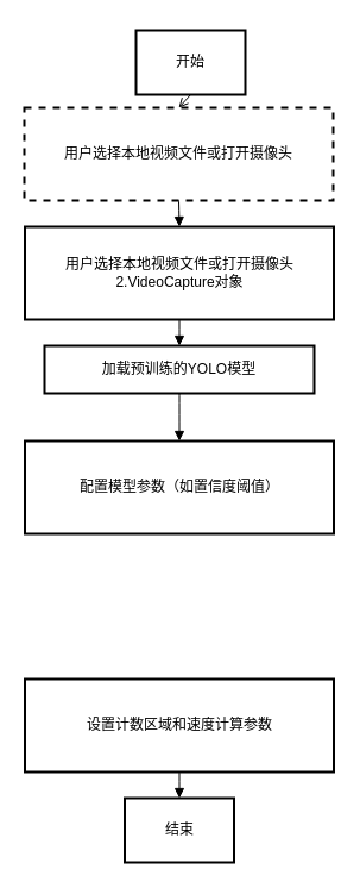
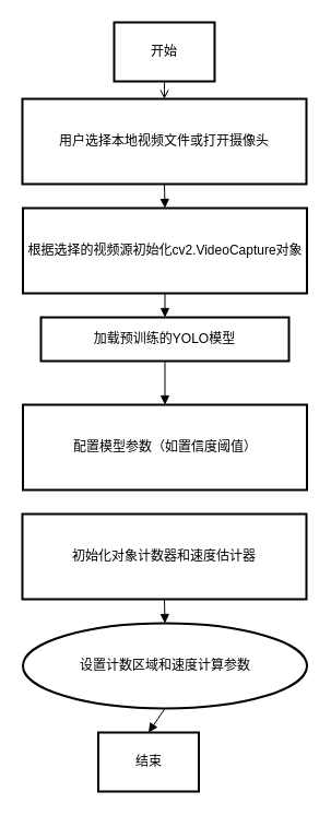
  <mxCell id="0" />
  <mxCell id="1" parent="0" />
- <mxCell id="2" value="开始" style="whiteSpace=wrap;strokeWidth=2;" vertex="1" parent="1"><mxGeometry x="114" y="25" width="92" height="54" as="geometry" /></mxCell>
- <mxCell id="3" value="用户选择本地视频文件或打开摄像头" style="whiteSpace=wrap;strokeWidth=2;dashed=1;" vertex="1" parent="1"><mxGeometry x="20" y="90" width="260" height="78" as="geometry" /></mxCell>
- <mxCell id="4" value="用户选择本地视频文件或打开摄像头2.VideoCapture对象" style="whiteSpace=wrap;strokeWidth=2;" vertex="1" parent="1"><mxGeometry x="20.5" y="190" width="260" height="78" as="geometry" /></mxCell>
+ <mxCell id="2" value="开始" style="whiteSpace=wrap;strokeWidth=2;" vertex="1" parent="1"><mxGeometry x="104" y="20" width="92" height="54" as="geometry" /></mxCell>
+ <mxCell id="3" value="用户选择本地视频文件或打开摄像头" style="whiteSpace=wrap;strokeWidth=2;" vertex="1" parent="1"><mxGeometry x="20" y="90" width="260" height="78" as="geometry" /></mxCell>
+ <mxCell id="4" value="根据选择的视频源初始化cv2.VideoCapture对象" style="whiteSpace=wrap;strokeWidth=2;" vertex="1" parent="1"><mxGeometry x="20.5" y="190" width="260" height="78" as="geometry" /></mxCell>
  <mxCell id="5" value="加载预训练的YOLO模型" style="whiteSpace=wrap;strokeWidth=2;" vertex="1" parent="1"><mxGeometry x="37" y="290" width="227" height="40" as="geometry" /></mxCell>
  <mxCell id="6" value="配置模型参数（如置信度阈值）" style="whiteSpace=wrap;strokeWidth=2;" vertex="1" parent="1"><mxGeometry x="20.5" y="370" width="260" height="78" as="geometry" /></mxCell>
- <mxCell id="8" value="设置计数区域和速度计算参数" style="whiteSpace=wrap;strokeWidth=2;" vertex="1" parent="1"><mxGeometry x="20.5" y="570" width="260" height="78" as="geometry" /></mxCell>
- <mxCell id="9" value="结束" style="whiteSpace=wrap;strokeWidth=2;" vertex="1" parent="1"><mxGeometry x="104.5" y="670" width="92" height="54" as="geometry" /></mxCell>
+ <mxCell id="7" value="初始化对象计数器和速度估计器" style="whiteSpace=wrap;strokeWidth=2;" vertex="1" parent="1"><mxGeometry x="20" y="470" width="260" height="78" as="geometry" /></mxCell>
+ <mxCell id="8" value="设置计数区域和速度计算参数" style="ellipse;whiteSpace=wrap;strokeWidth=2;" vertex="1" parent="1"><mxGeometry x="20.5" y="570" width="260" height="78" as="geometry" /></mxCell>
+ <mxCell id="9" value="结束" style="whiteSpace=wrap;strokeWidth=2;" vertex="1" parent="1"><mxGeometry x="89.5" y="670" width="92" height="54" as="geometry" /></mxCell>
  <mxCell id="10" value="" style="curved=1;startArrow=none;endArrow=open;exitX=0.5;exitY=1;entryX=0.5;entryY=0;rounded=0;" edge="1" parent="1" source="2" target="3"><mxGeometry relative="1" as="geometry"><Array as="points" /></mxGeometry></mxCell>
  <mxCell id="11" value="" style="curved=1;startArrow=none;endArrow=block;exitX=0.5;exitY=1;entryX=0.5;entryY=0;rounded=0;" edge="1" parent="1" source="3" target="4"><mxGeometry relative="1" as="geometry"><Array as="points" /></mxGeometry></mxCell>
  <mxCell id="12" value="" style="curved=1;startArrow=none;endArrow=block;exitX=0.5;exitY=1;entryX=0.5;entryY=0;rounded=0;" edge="1" parent="1" source="4" target="5"><mxGeometry relative="1" as="geometry"><Array as="points" /></mxGeometry></mxCell>
  <mxCell id="13" value="" style="curved=1;startArrow=none;endArrow=block;exitX=0.5;exitY=1;entryX=0.5;entryY=0;rounded=0;" edge="1" parent="1" source="5" target="6"><mxGeometry relative="1" as="geometry"><Array as="points" /></mxGeometry></mxCell>
+ <mxCell id="14" value="" style="curved=1;startArrow=none;endArrow=block;exitX=0.5;exitY=1;entryX=0.5;entryY=0;rounded=0;" edge="1" parent="1" source="7" target="8"><mxGeometry relative="1" as="geometry"><Array as="points" /></mxGeometry></mxCell>
  <mxCell id="15" value="" style="curved=1;startArrow=none;endArrow=block;exitX=0.5;exitY=1;entryX=0.5;entryY=0;rounded=0;" edge="1" parent="1" source="8" target="9"><mxGeometry relative="1" as="geometry"><Array as="points" /></mxGeometry></mxCell>
